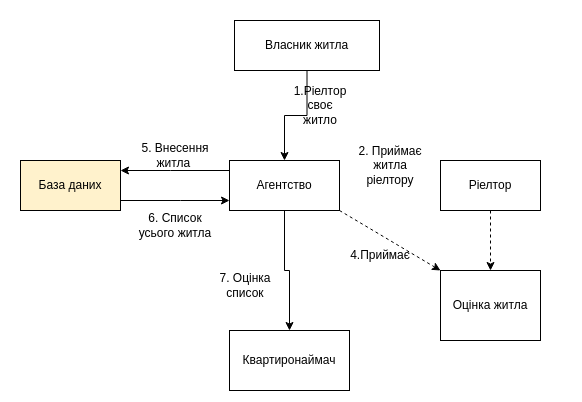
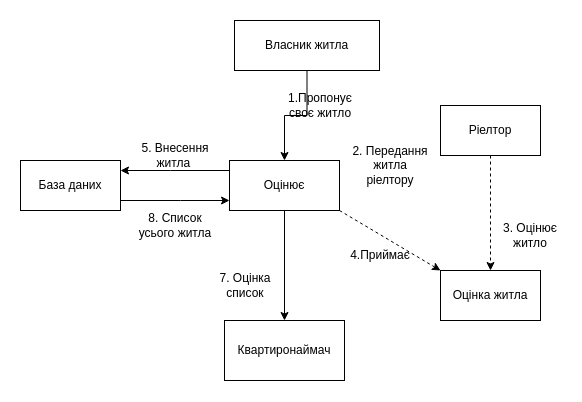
  <mxCell id="0" />
  <mxCell id="1" parent="0" />
  <mxCell id="2" value="" style="edgeStyle=orthogonalEdgeStyle;rounded=0;orthogonalLoop=1;jettySize=auto;html=1;" edge="1" parent="1" source="3" target="8"><mxGeometry relative="1" as="geometry" /></mxCell>
  <mxCell id="3" value="Власник житла" style="rounded=0;whiteSpace=wrap;html=1;" vertex="1" parent="1"><mxGeometry x="234" y="20" width="145" height="50" as="geometry" /></mxCell>
  <mxCell id="4" value="" style="edgeStyle=orthogonalEdgeStyle;rounded=0;orthogonalLoop=1;jettySize=auto;html=1;dashed=1;" edge="1" parent="1" source="5" target="9"><mxGeometry relative="1" as="geometry" /></mxCell>
- <mxCell id="5" value="Ріелтор" style="rounded=0;whiteSpace=wrap;html=1;" vertex="1" parent="1"><mxGeometry x="440" y="160" width="100" height="50" as="geometry" /></mxCell>
+ <mxCell id="5" value="Ріелтор" style="rounded=0;whiteSpace=wrap;html=1;" vertex="1" parent="1"><mxGeometry x="440" y="105" width="100" height="50" as="geometry" /></mxCell>
  <mxCell id="6" value="" style="edgeStyle=orthogonalEdgeStyle;rounded=0;orthogonalLoop=1;jettySize=auto;html=1;" edge="1" parent="1" source="8" target="11"><mxGeometry relative="1" as="geometry"><Array as="points"><mxPoint x="170" y="170" /><mxPoint x="170" y="170" /></Array></mxGeometry></mxCell>
  <mxCell id="7" value="" style="edgeStyle=orthogonalEdgeStyle;rounded=0;orthogonalLoop=1;jettySize=auto;html=1;" edge="1" parent="1" source="8" target="12"><mxGeometry relative="1" as="geometry" /></mxCell>
- <mxCell id="8" value="Агентство" style="rounded=0;whiteSpace=wrap;html=1;" vertex="1" parent="1"><mxGeometry x="229" y="160" width="110" height="50" as="geometry" /></mxCell>
- <mxCell id="9" value="Оцінка житла" style="rounded=0;whiteSpace=wrap;html=1;" vertex="1" parent="1"><mxGeometry x="440" y="270" width="100" height="70" as="geometry" /></mxCell>
+ <mxCell id="8" value="Оцінює" style="rounded=0;whiteSpace=wrap;html=1;" vertex="1" parent="1"><mxGeometry x="229" y="160" width="110" height="50" as="geometry" /></mxCell>
+ <mxCell id="9" value="Оцінка житла" style="rounded=0;whiteSpace=wrap;html=1;" vertex="1" parent="1"><mxGeometry x="440" y="270" width="100" height="50" as="geometry" /></mxCell>
  <mxCell id="10" value="" style="edgeStyle=orthogonalEdgeStyle;rounded=0;orthogonalLoop=1;jettySize=auto;html=1;" edge="1" parent="1" source="11" target="8"><mxGeometry relative="1" as="geometry"><Array as="points"><mxPoint x="180" y="200" /><mxPoint x="180" y="200" /></Array></mxGeometry></mxCell>
- <mxCell id="11" value="База даних" style="rounded=0;whiteSpace=wrap;html=1;fillColor=#fff2cc;" vertex="1" parent="1"><mxGeometry x="20" y="160" width="100" height="50" as="geometry" /></mxCell>
- <mxCell id="12" value="Квартиронаймач" style="rounded=0;whiteSpace=wrap;html=1;" vertex="1" parent="1"><mxGeometry x="229" y="330" width="120" height="60" as="geometry" /></mxCell>
- <mxCell id="13" value="1.Ріелтор своє житло" style="text;html=1;strokeColor=none;fillColor=none;align=center;verticalAlign=middle;whiteSpace=wrap;rounded=0;" vertex="1" parent="1"><mxGeometry x="290" y="90" width="60" height="30" as="geometry" /></mxCell>
- <mxCell id="14" value="2. Приймає житла ріелтору" style="text;html=1;strokeColor=none;fillColor=none;align=center;verticalAlign=middle;whiteSpace=wrap;rounded=0;" vertex="1" parent="1"><mxGeometry x="350" y="150" width="80" height="30" as="geometry" /></mxCell>
+ <mxCell id="11" value="База даних" style="rounded=0;whiteSpace=wrap;html=1;" vertex="1" parent="1"><mxGeometry x="20" y="160" width="100" height="50" as="geometry" /></mxCell>
+ <mxCell id="12" value="Квартиронаймач" style="rounded=0;whiteSpace=wrap;html=1;" vertex="1" parent="1"><mxGeometry x="224" y="320" width="120" height="60" as="geometry" /></mxCell>
+ <mxCell id="13" value="1.Пропонує своє житло" style="text;html=1;strokeColor=none;fillColor=none;align=center;verticalAlign=middle;whiteSpace=wrap;rounded=0;" vertex="1" parent="1"><mxGeometry x="290" y="90" width="60" height="30" as="geometry" /></mxCell>
+ <mxCell id="14" value="2. Передання житла ріелтору" style="text;html=1;strokeColor=none;fillColor=none;align=center;verticalAlign=middle;whiteSpace=wrap;rounded=0;" vertex="1" parent="1"><mxGeometry x="350" y="150" width="80" height="30" as="geometry" /></mxCell>
+ <mxCell id="15" value="3. Оцінює житло" style="text;html=1;strokeColor=none;fillColor=none;align=center;verticalAlign=middle;whiteSpace=wrap;rounded=0;" vertex="1" parent="1"><mxGeometry x="500" y="220" width="60" height="30" as="geometry" /></mxCell>
  <mxCell id="16" value="" style="endArrow=classic;html=1;rounded=0;entryX=0;entryY=0;entryDx=0;entryDy=0;exitX=1;exitY=1;exitDx=0;exitDy=0;dashed=1;" edge="1" parent="1" source="8" target="9"><mxGeometry width="50" height="50" relative="1" as="geometry"><mxPoint x="340" y="170" as="sourcePoint" /><mxPoint x="390" y="120" as="targetPoint" /></mxGeometry></mxCell>
  <mxCell id="17" value="4.Приймає" style="text;html=1;strokeColor=none;fillColor=none;align=center;verticalAlign=middle;whiteSpace=wrap;rounded=0;" vertex="1" parent="1"><mxGeometry x="350" y="240" width="60" height="30" as="geometry" /></mxCell>
  <mxCell id="18" value="5. Внесення житла&amp;nbsp;" style="text;html=1;strokeColor=none;fillColor=none;align=center;verticalAlign=middle;whiteSpace=wrap;rounded=0;" vertex="1" parent="1"><mxGeometry x="140" y="140" width="70" height="30" as="geometry" /></mxCell>
- <mxCell id="19" value="6. Список усього житла" style="text;html=1;strokeColor=none;fillColor=none;align=center;verticalAlign=middle;whiteSpace=wrap;rounded=0;" vertex="1" parent="1"><mxGeometry x="135" y="210" width="80" height="30" as="geometry" /></mxCell>
+ <mxCell id="19" value="8. Список усього житла" style="text;html=1;strokeColor=none;fillColor=none;align=center;verticalAlign=middle;whiteSpace=wrap;rounded=0;" vertex="1" parent="1"><mxGeometry x="135" y="210" width="80" height="30" as="geometry" /></mxCell>
  <mxCell id="20" value="7. Оцінка список" style="text;html=1;strokeColor=none;fillColor=none;align=center;verticalAlign=middle;whiteSpace=wrap;rounded=0;" vertex="1" parent="1"><mxGeometry x="210" y="270" width="70" height="30" as="geometry" /></mxCell>
